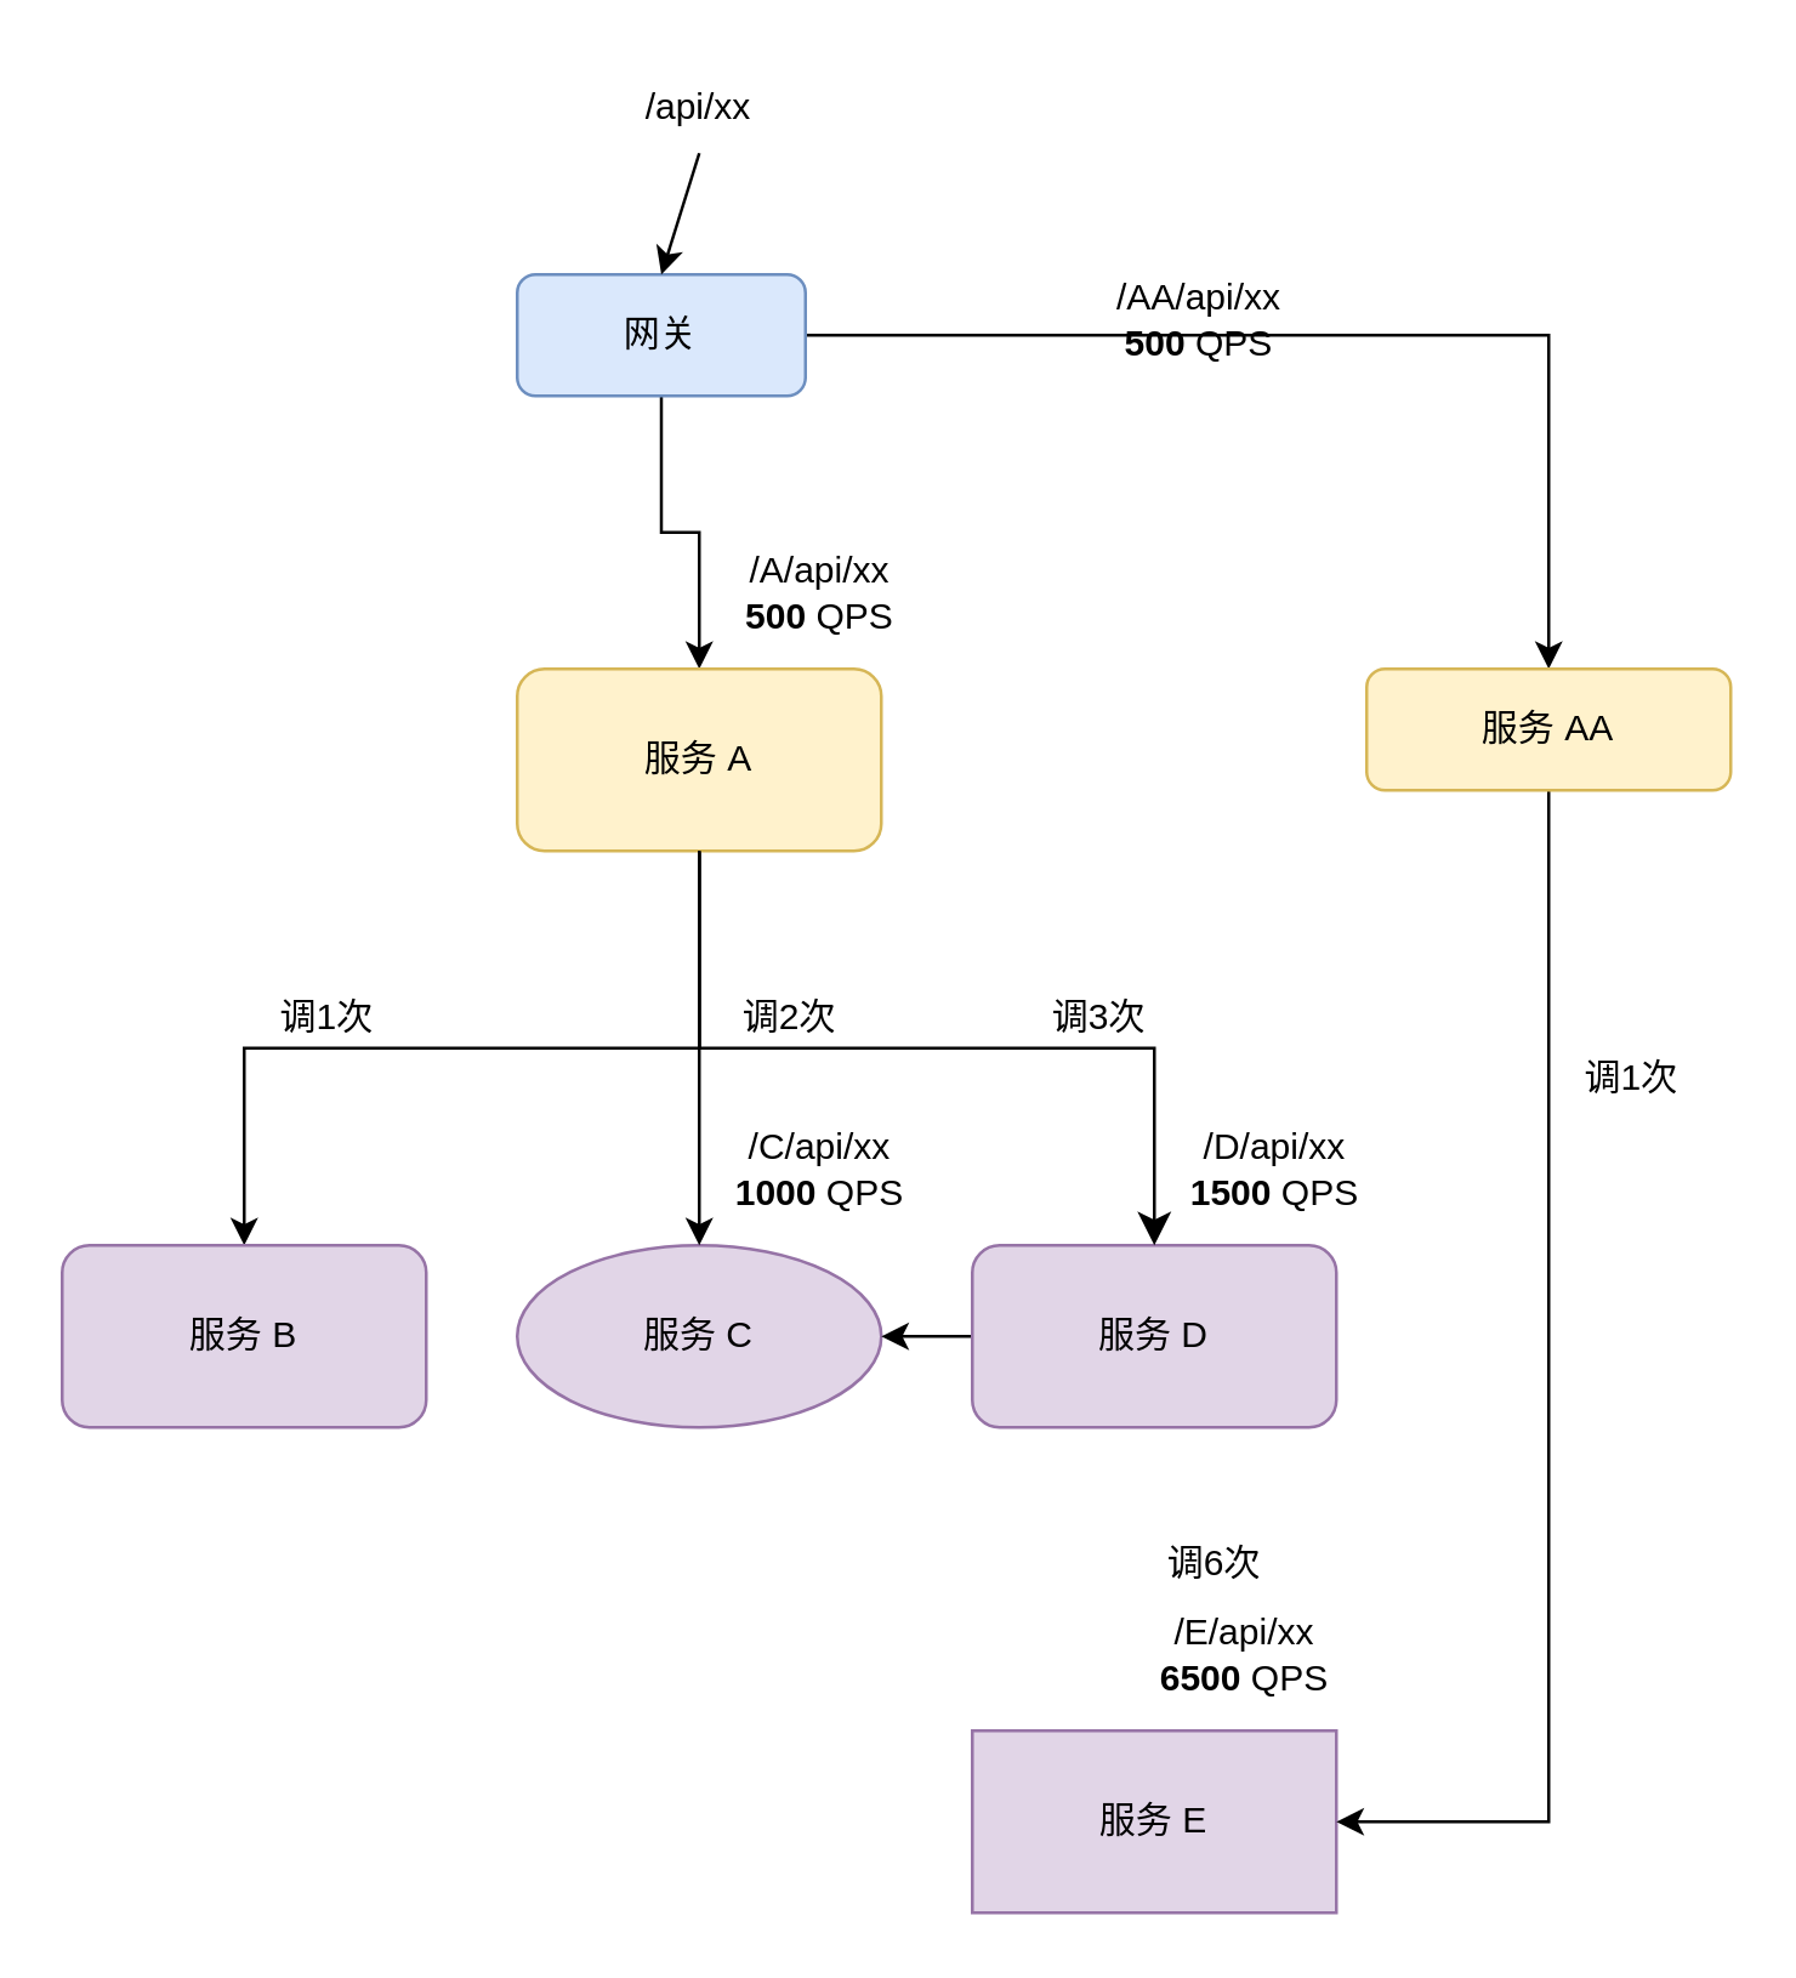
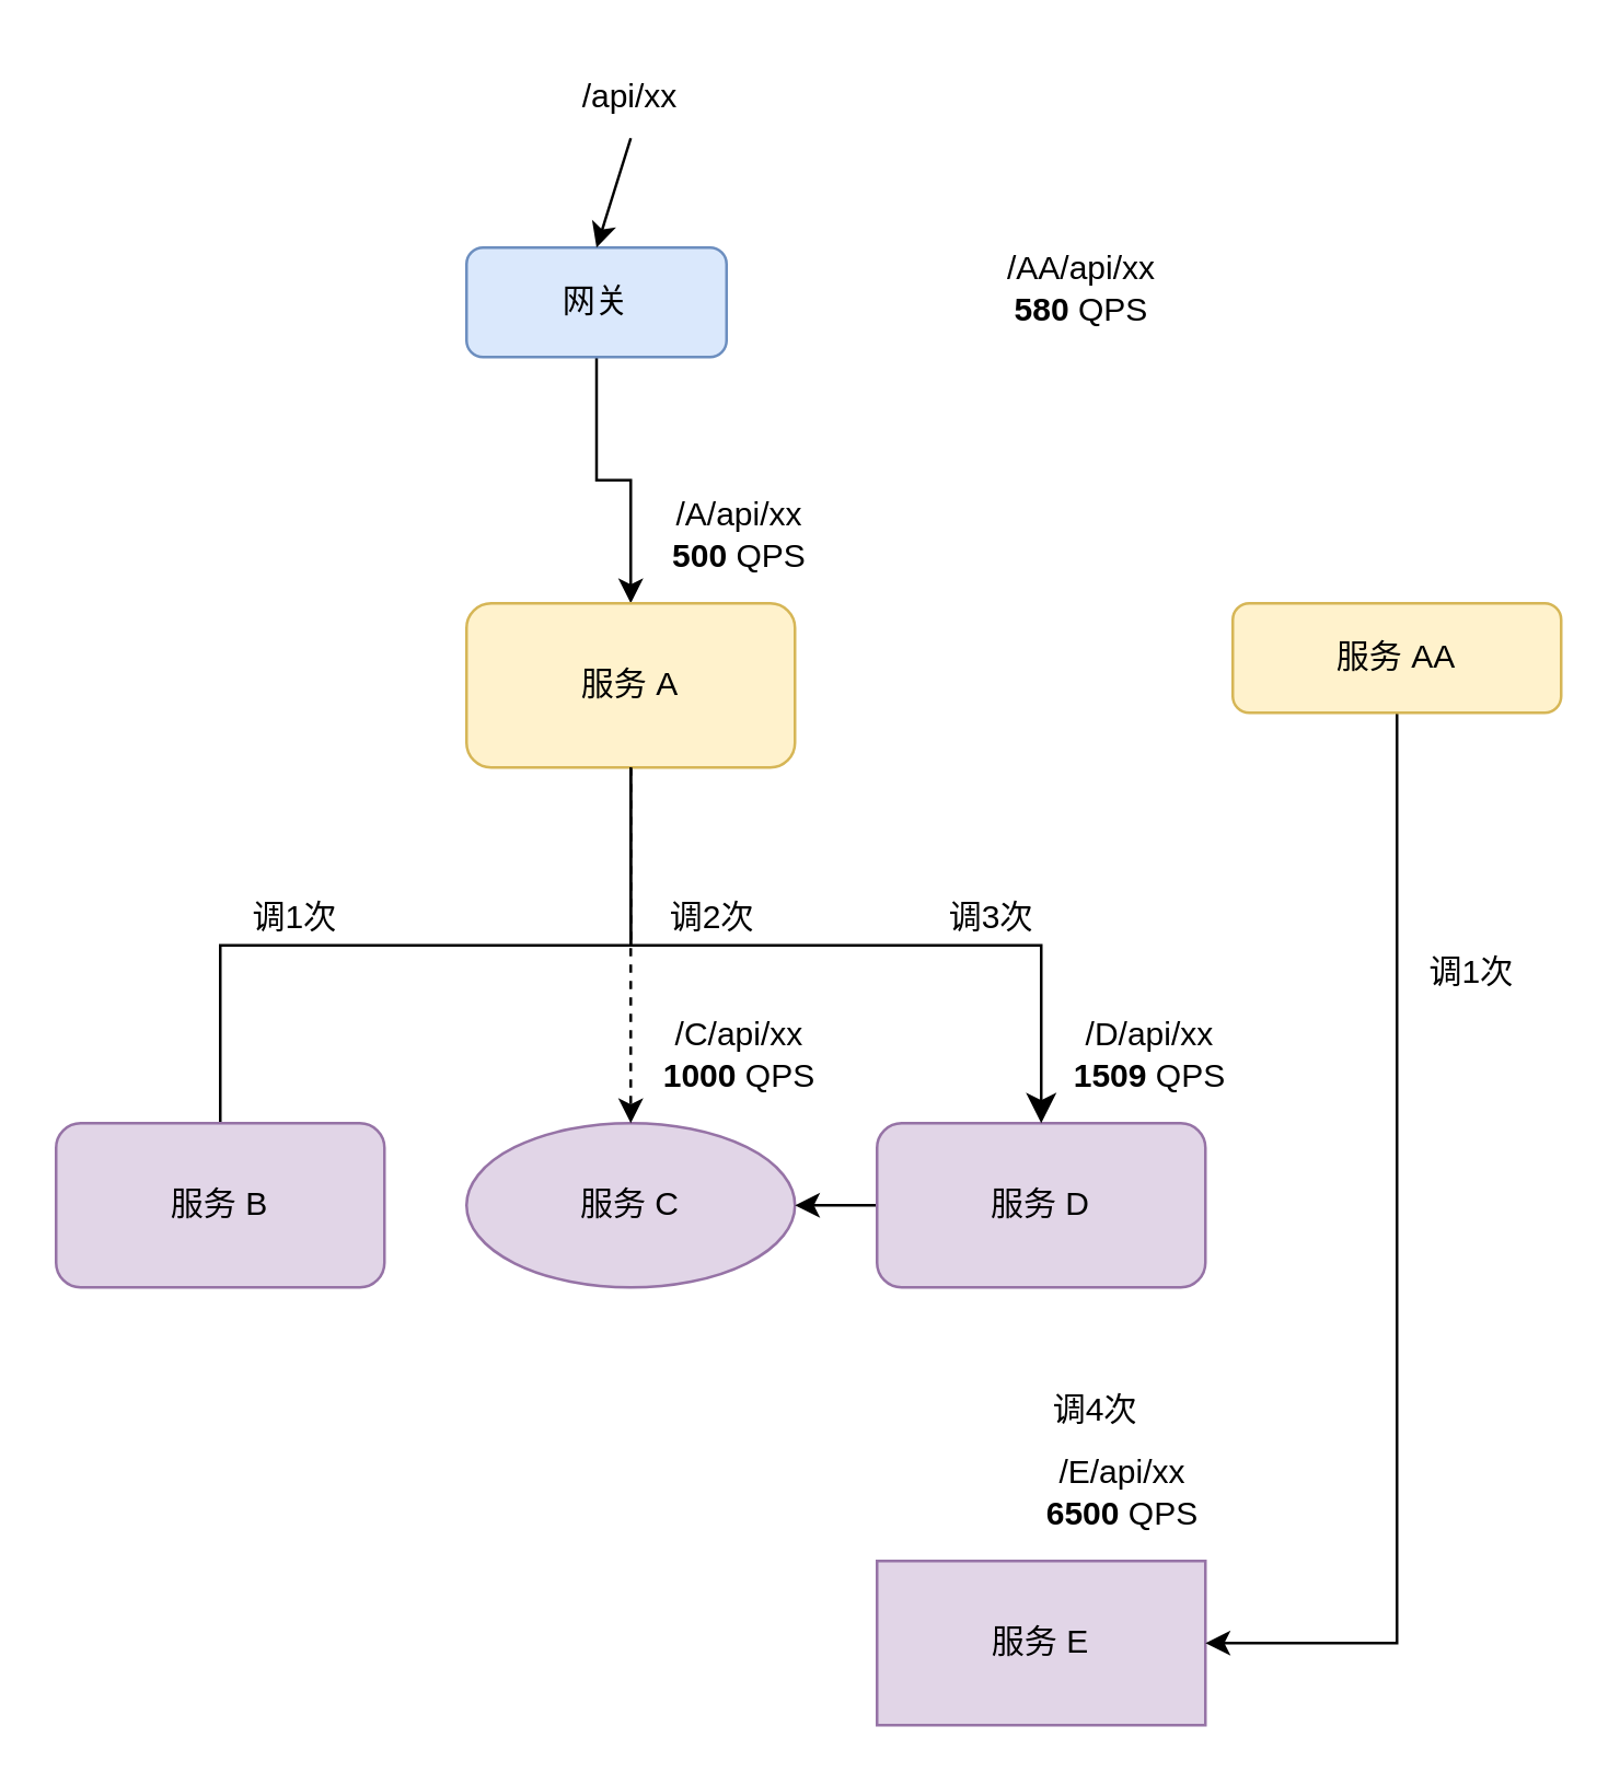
  <mxCell id="0" />
  <mxCell id="1" parent="0" />
  <mxCell id="2" style="edgeStyle=orthogonalEdgeStyle;rounded=0;orthogonalLoop=1;jettySize=auto;html=1;entryX=0.5;entryY=0;entryDx=0;entryDy=0;" parent="1" source="4" target="6" edge="1"><mxGeometry relative="1" as="geometry" /></mxCell>
- <mxCell id="3" style="edgeStyle=orthogonalEdgeStyle;rounded=0;orthogonalLoop=1;jettySize=auto;html=1;" edge="1" parent="1" source="4" target="25"><mxGeometry relative="1" as="geometry" /></mxCell>
  <mxCell id="4" value="网关" style="rounded=1;whiteSpace=wrap;html=1;fillColor=#dae8fc;strokeColor=#6c8ebf;" parent="1" vertex="1"><mxGeometry x="170" y="90" width="95" height="40" as="geometry" /></mxCell>
- <mxCell id="5" value="" style="edgeStyle=orthogonalEdgeStyle;rounded=0;orthogonalLoop=1;jettySize=auto;html=1;exitX=0.5;exitY=1;exitDx=0;exitDy=0;" parent="1" source="6" target="7" edge="1"><mxGeometry relative="1" as="geometry" /></mxCell>
+ <mxCell id="5" value="" style="edgeStyle=orthogonalEdgeStyle;rounded=0;orthogonalLoop=1;jettySize=auto;html=1;exitX=0.5;exitY=1;exitDx=0;exitDy=0;endArrow=none;" parent="1" source="6" target="7" edge="1"><mxGeometry relative="1" as="geometry" /></mxCell>
  <mxCell id="6" value="服务 A" style="rounded=1;whiteSpace=wrap;html=1;fillColor=#fff2cc;strokeColor=#d6b656;" parent="1" vertex="1"><mxGeometry x="170" y="220" width="120" height="60" as="geometry" /></mxCell>
  <mxCell id="7" value="服务 B" style="rounded=1;whiteSpace=wrap;html=1;fillColor=#e1d5e7;strokeColor=#9673a6;" parent="1" vertex="1"><mxGeometry x="20" y="410" width="120" height="60" as="geometry" /></mxCell>
  <mxCell id="8" value="" style="endArrow=classic;html=1;rounded=0;entryX=0.5;entryY=0;entryDx=0;entryDy=0;startArrow=none;exitX=0.5;exitY=1;exitDx=0;exitDy=0;" parent="1" target="4" edge="1" source="9"><mxGeometry width="50" height="50" relative="1" as="geometry"><mxPoint x="230" y="80" as="sourcePoint" /><mxPoint x="240" y="40" as="targetPoint" /></mxGeometry></mxCell>
  <mxCell id="9" value="/api/xx" style="text;html=1;strokeColor=none;fillColor=none;align=center;verticalAlign=middle;whiteSpace=wrap;rounded=0;" parent="1" vertex="1"><mxGeometry x="200" y="20" width="60" height="30" as="geometry" /></mxCell>
  <mxCell id="10" value="服务 C" style="ellipse;whiteSpace=wrap;html=1;fillColor=#e1d5e7;strokeColor=#9673a6;" vertex="1" parent="1"><mxGeometry x="170" y="410" width="120" height="60" as="geometry" /></mxCell>
- <mxCell id="11" value="" style="endArrow=classic;html=1;rounded=0;exitX=0.5;exitY=1;exitDx=0;exitDy=0;entryX=0.5;entryY=0;entryDx=0;entryDy=0;" edge="1" parent="1" source="6" target="10"><mxGeometry width="50" height="50" relative="1" as="geometry"><mxPoint x="250" y="340" as="sourcePoint" /><mxPoint x="300" y="290" as="targetPoint" /></mxGeometry></mxCell>
+ <mxCell id="11" value="" style="endArrow=classic;html=1;rounded=0;exitX=0.5;exitY=1;exitDx=0;exitDy=0;entryX=0.5;entryY=0;entryDx=0;entryDy=0;dashed=1;" edge="1" parent="1" source="6" target="10"><mxGeometry width="50" height="50" relative="1" as="geometry"><mxPoint x="250" y="340" as="sourcePoint" /><mxPoint x="300" y="290" as="targetPoint" /></mxGeometry></mxCell>
  <mxCell id="12" value="" style="edgeStyle=orthogonalEdgeStyle;rounded=0;orthogonalLoop=1;jettySize=auto;html=1;" edge="1" parent="1" source="13" target="10"><mxGeometry relative="1" as="geometry" /></mxCell>
  <mxCell id="13" value="服务 D" style="rounded=1;whiteSpace=wrap;html=1;fillColor=#e1d5e7;strokeColor=#9673a6;" vertex="1" parent="1"><mxGeometry x="320" y="410" width="120" height="60" as="geometry" /></mxCell>
  <mxCell id="14" value="" style="edgeStyle=elbowEdgeStyle;elbow=vertical;endArrow=classic;html=1;curved=0;rounded=0;endSize=8;startSize=8;exitX=0.5;exitY=1;exitDx=0;exitDy=0;" edge="1" parent="1" source="6" target="13"><mxGeometry width="50" height="50" relative="1" as="geometry"><mxPoint x="260" y="300" as="sourcePoint" /><mxPoint x="380" y="470" as="targetPoint" /></mxGeometry></mxCell>
  <mxCell id="15" value="服务 E" style="whiteSpace=wrap;html=1;fillColor=#e1d5e7;strokeColor=#9673a6;rounded=0;" vertex="1" parent="1"><mxGeometry x="320" y="570" width="120" height="60" as="geometry" /></mxCell>
  <mxCell id="16" value="/A/api/xx&lt;br&gt;&lt;b&gt;500&lt;/b&gt; QPS" style="text;html=1;strokeColor=none;fillColor=none;align=center;verticalAlign=middle;whiteSpace=wrap;rounded=0;" vertex="1" parent="1"><mxGeometry x="235" y="180" width="70" height="30" as="geometry" /></mxCell>
  <mxCell id="17" value="/C/api/xx&lt;br&gt;&lt;b&gt;1000&lt;/b&gt; QPS" style="text;html=1;strokeColor=none;fillColor=none;align=center;verticalAlign=middle;whiteSpace=wrap;rounded=0;" vertex="1" parent="1"><mxGeometry x="240" y="370" width="60" height="30" as="geometry" /></mxCell>
- <mxCell id="18" value="/D/api/xx&lt;br&gt;&lt;b&gt;1500&lt;/b&gt; QPS" style="text;html=1;strokeColor=none;fillColor=none;align=center;verticalAlign=middle;whiteSpace=wrap;rounded=0;" vertex="1" parent="1"><mxGeometry x="390" y="370" width="60" height="30" as="geometry" /></mxCell>
+ <mxCell id="18" value="/D/api/xx&lt;br&gt;&lt;b&gt;1509&lt;/b&gt; QPS" style="text;html=1;strokeColor=none;fillColor=none;align=center;verticalAlign=middle;whiteSpace=wrap;rounded=0;" vertex="1" parent="1"><mxGeometry x="390" y="370" width="60" height="30" as="geometry" /></mxCell>
  <mxCell id="19" value="/E/api/xx&lt;br&gt;&lt;b&gt;6500&lt;/b&gt; QPS" style="text;html=1;strokeColor=none;fillColor=none;align=center;verticalAlign=middle;whiteSpace=wrap;rounded=0;" vertex="1" parent="1"><mxGeometry x="370" y="530" width="80" height="30" as="geometry" /></mxCell>
  <mxCell id="20" value="调1次" style="text;html=1;strokeColor=none;fillColor=none;align=center;verticalAlign=middle;whiteSpace=wrap;rounded=0;" vertex="1" parent="1"><mxGeometry x="90" y="320" width="35" height="30" as="geometry" /></mxCell>
  <mxCell id="21" value="调2次" style="text;html=1;strokeColor=none;fillColor=none;align=center;verticalAlign=middle;whiteSpace=wrap;rounded=0;" vertex="1" parent="1"><mxGeometry x="240" y="320" width="40" height="30" as="geometry" /></mxCell>
  <mxCell id="22" value="调3次" style="text;html=1;strokeColor=none;fillColor=none;align=center;verticalAlign=middle;whiteSpace=wrap;rounded=0;" vertex="1" parent="1"><mxGeometry x="344" y="320" width="36" height="30" as="geometry" /></mxCell>
- <mxCell id="23" value="调6次" style="text;html=1;strokeColor=none;fillColor=none;align=center;verticalAlign=middle;whiteSpace=wrap;rounded=0;" vertex="1" parent="1"><mxGeometry x="380" y="500" width="40" height="30" as="geometry" /></mxCell>
+ <mxCell id="23" value="调4次" style="text;html=1;strokeColor=none;fillColor=none;align=center;verticalAlign=middle;whiteSpace=wrap;rounded=0;" vertex="1" parent="1"><mxGeometry x="380" y="500" width="40" height="30" as="geometry" /></mxCell>
  <mxCell id="24" style="edgeStyle=orthogonalEdgeStyle;rounded=0;orthogonalLoop=1;jettySize=auto;html=1;entryX=1;entryY=0.5;entryDx=0;entryDy=0;exitX=0.5;exitY=1;exitDx=0;exitDy=0;" edge="1" parent="1" source="25" target="15"><mxGeometry relative="1" as="geometry" /></mxCell>
  <mxCell id="25" value="服务 AA" style="rounded=1;whiteSpace=wrap;html=1;fillColor=#fff2cc;strokeColor=#d6b656;" vertex="1" parent="1"><mxGeometry x="450" y="220" width="120" height="40" as="geometry" /></mxCell>
- <mxCell id="26" value="/AA/api/xx&lt;br&gt;&lt;b&gt;500&lt;/b&gt; QPS" style="text;html=1;strokeColor=none;fillColor=none;align=center;verticalAlign=middle;whiteSpace=wrap;rounded=0;" vertex="1" parent="1"><mxGeometry x="360" y="90" width="70" height="30" as="geometry" /></mxCell>
+ <mxCell id="26" value="/AA/api/xx&lt;br&gt;&lt;b&gt;580&lt;/b&gt; QPS" style="text;html=1;strokeColor=none;fillColor=none;align=center;verticalAlign=middle;whiteSpace=wrap;rounded=0;" vertex="1" parent="1"><mxGeometry x="360" y="90" width="70" height="30" as="geometry" /></mxCell>
  <mxCell id="27" value="调1次" style="text;html=1;strokeColor=none;fillColor=none;align=center;verticalAlign=middle;whiteSpace=wrap;rounded=0;" vertex="1" parent="1"><mxGeometry x="520" y="340" width="35" height="30" as="geometry" /></mxCell>
